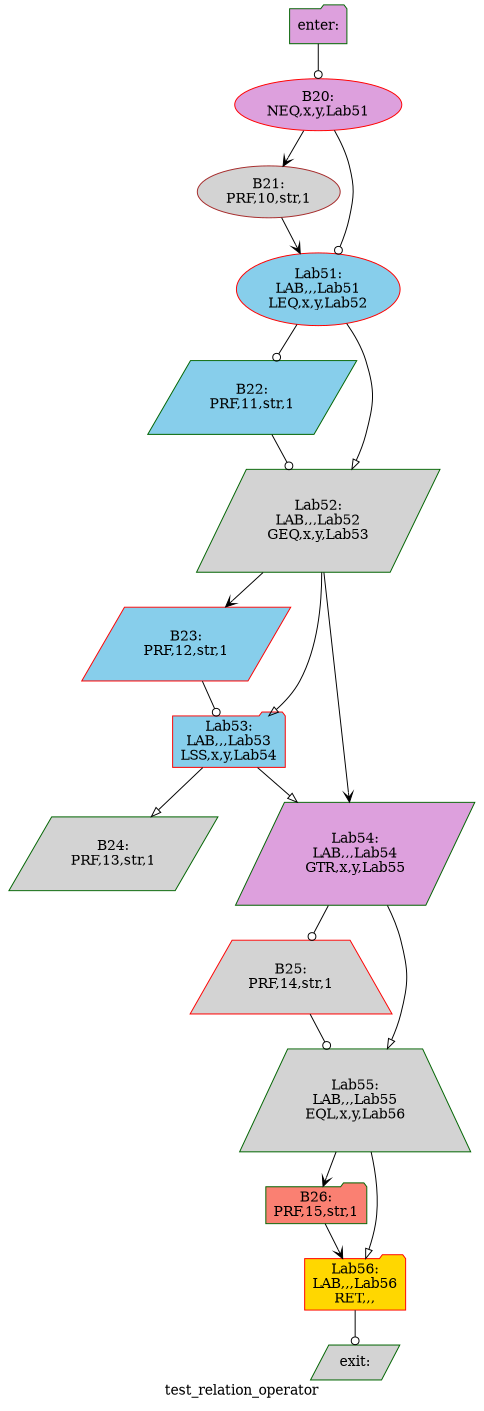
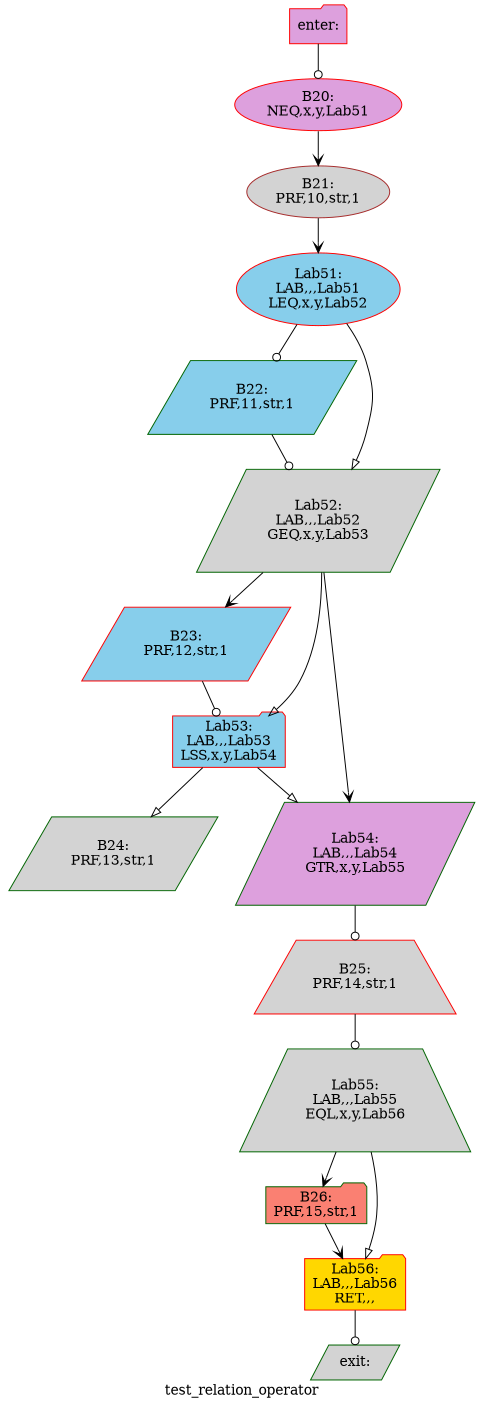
  digraph {
    label=test_relation_operator
    node [color=darkgreen fillcolor=lightgrey shape=parallelogram style=filled]
    edge [arrowhead=odot]
    n1 [color=red fillcolor=plum label="B20:\nNEQ,x,y,Lab51\n" shape=ellipse]
    n2 [color=brown label="B21:\nPRF,10,str,1\n" shape=ellipse]
    n3 [color=red fillcolor=skyblue label="Lab51:\nLAB,,,Lab51\nLEQ,x,y,Lab52\n" shape=ellipse]
    n4 [fillcolor=skyblue label="B22:\nPRF,11,str,1\n"]
    n5 [label="Lab52:\nLAB,,,Lab52\nGEQ,x,y,Lab53\n"]
    n6 [color=red fillcolor=skyblue label="B23:\nPRF,12,str,1\n"]
    n7 [color=red fillcolor=skyblue label="Lab53:\nLAB,,,Lab53\nLSS,x,y,Lab54\n" shape=folder]
    n8 [fillcolor=plum label="Lab54:\nLAB,,,Lab54\nGTR,x,y,Lab55\n"]
    n9 [label="B24:\nPRF,13,str,1\n"]
    n10 [color=red label="B25:\nPRF,14,str,1\n" shape=trapezium]
    n11 [label="Lab55:\nLAB,,,Lab55\nEQL,x,y,Lab56\n" shape=trapezium]
    n12 [fillcolor=salmon label="B26:\nPRF,15,str,1\n" shape=folder]
    n13 [color=red fillcolor=gold label="Lab56:\nLAB,,,Lab56\nRET,,,\n" shape=folder]
    n14 [label="exit:\n"]
-   n15 [fillcolor=plum label="enter:\n" shape=folder]
+   n15 [color=red fillcolor=plum label="enter:\n" shape=folder]
    n1 -> n2 [arrowhead=vee]
-   n1 -> n3
    n2 -> n3 [arrowhead=vee]
    n3 -> n4
    n3 -> n5 [arrowhead=onormal]
    n4 -> n5
    n5 -> n6 [arrowhead=vee]
    n5 -> n7 [arrowhead=onormal]
    n5 -> n8 [arrowhead=vee]
    n6 -> n7
    n7 -> n8 [arrowhead=onormal]
    n7 -> n9 [arrowhead=onormal]
    n8 -> n10
-   n8 -> n11 [arrowhead=onormal]
    n10 -> n11
    n11 -> n12 [arrowhead=vee]
    n11 -> n13 [arrowhead=onormal]
    n12 -> n13 [arrowhead=vee]
    n13 -> n14
    n15 -> n1
  }
